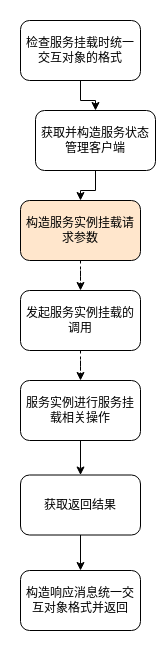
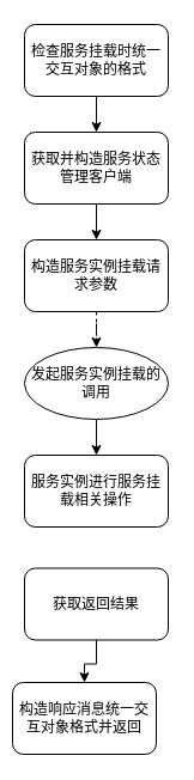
  <mxCell id="0" />
  <mxCell id="1" parent="0" />
  <mxCell id="2" style="edgeStyle=orthogonalEdgeStyle;rounded=0;orthogonalLoop=1;jettySize=auto;html=1;entryX=0.5;entryY=0;entryDx=0;entryDy=0;" edge="1" parent="1" source="3" target="5"><mxGeometry relative="1" as="geometry" /></mxCell>
  <mxCell id="3" value="检查服务挂载时统一交互对象的格式" style="rounded=1;whiteSpace=wrap;html=1;" vertex="1" parent="1"><mxGeometry x="20" y="20" width="120" height="60" as="geometry" /></mxCell>
  <mxCell id="4" style="edgeStyle=orthogonalEdgeStyle;rounded=0;orthogonalLoop=1;jettySize=auto;html=1;entryX=0.5;entryY=0;entryDx=0;entryDy=0;" edge="1" parent="1" source="5" target="7"><mxGeometry relative="1" as="geometry" /></mxCell>
- <mxCell id="5" value="获取并构造服务状态管理客户端" style="rounded=1;whiteSpace=wrap;html=1;" vertex="1" parent="1"><mxGeometry x="35" y="110" width="120" height="60" as="geometry" /></mxCell>
+ <mxCell id="5" value="获取并构造服务状态管理客户端" style="rounded=1;whiteSpace=wrap;html=1;" vertex="1" parent="1"><mxGeometry x="20" y="110" width="120" height="60" as="geometry" /></mxCell>
  <mxCell id="6" value="" style="edgeStyle=orthogonalEdgeStyle;rounded=0;orthogonalLoop=1;jettySize=auto;html=1;dashed=1;" edge="1" parent="1" source="7" target="9"><mxGeometry relative="1" as="geometry" /></mxCell>
- <mxCell id="7" value="构造服务实例挂载请求参数" style="rounded=1;whiteSpace=wrap;html=1;fillColor=#ffe6cc;" vertex="1" parent="1"><mxGeometry x="20" y="200" width="120" height="60" as="geometry" /></mxCell>
- <mxCell id="8" style="edgeStyle=orthogonalEdgeStyle;rounded=0;orthogonalLoop=1;jettySize=auto;html=1;entryX=0.5;entryY=0;entryDx=0;entryDy=0;dashed=1;" edge="1" parent="1" source="9" target="11"><mxGeometry relative="1" as="geometry" /></mxCell>
- <mxCell id="9" value="发起服务实例挂载的调用" style="rounded=1;whiteSpace=wrap;html=1;" vertex="1" parent="1"><mxGeometry x="20" y="290" width="120" height="60" as="geometry" /></mxCell>
- <mxCell id="10" style="edgeStyle=orthogonalEdgeStyle;rounded=0;orthogonalLoop=1;jettySize=auto;html=1;entryX=0.5;entryY=0;entryDx=0;entryDy=0;" edge="1" parent="1" source="11" target="13"><mxGeometry relative="1" as="geometry" /></mxCell>
+ <mxCell id="7" value="构造服务实例挂载请求参数" style="rounded=1;whiteSpace=wrap;html=1;" vertex="1" parent="1"><mxGeometry x="20" y="200" width="120" height="60" as="geometry" /></mxCell>
+ <mxCell id="8" style="edgeStyle=orthogonalEdgeStyle;rounded=0;orthogonalLoop=1;jettySize=auto;html=1;entryX=0.5;entryY=0;entryDx=0;entryDy=0;" edge="1" parent="1" source="9" target="11"><mxGeometry relative="1" as="geometry" /></mxCell>
+ <mxCell id="9" value="发起服务实例挂载的调用" style="ellipse;whiteSpace=wrap;html=1;" vertex="1" parent="1"><mxGeometry x="20" y="290" width="120" height="60" as="geometry" /></mxCell>
  <mxCell id="11" value="服务实例进行服务挂载相关操作" style="rounded=1;whiteSpace=wrap;html=1;" vertex="1" parent="1"><mxGeometry x="20" y="380" width="120" height="60" as="geometry" /></mxCell>
  <mxCell id="12" style="edgeStyle=orthogonalEdgeStyle;rounded=0;orthogonalLoop=1;jettySize=auto;html=1;" edge="1" parent="1" source="13" target="14"><mxGeometry relative="1" as="geometry" /></mxCell>
  <mxCell id="13" value="获取返回结果" style="rounded=1;whiteSpace=wrap;html=1;" vertex="1" parent="1"><mxGeometry x="20" y="474.5" width="120" height="60" as="geometry" /></mxCell>
- <mxCell id="14" value="构造响应消息统一交互对象格式并返回" style="rounded=1;whiteSpace=wrap;html=1;" vertex="1" parent="1"><mxGeometry x="20" y="570" width="120" height="60" as="geometry" /></mxCell>
+ <mxCell id="14" value="构造响应消息统一交互对象格式并返回" style="rounded=1;whiteSpace=wrap;html=1;" vertex="1" parent="1"><mxGeometry x="10" y="570" width="120" height="60" as="geometry" /></mxCell>
